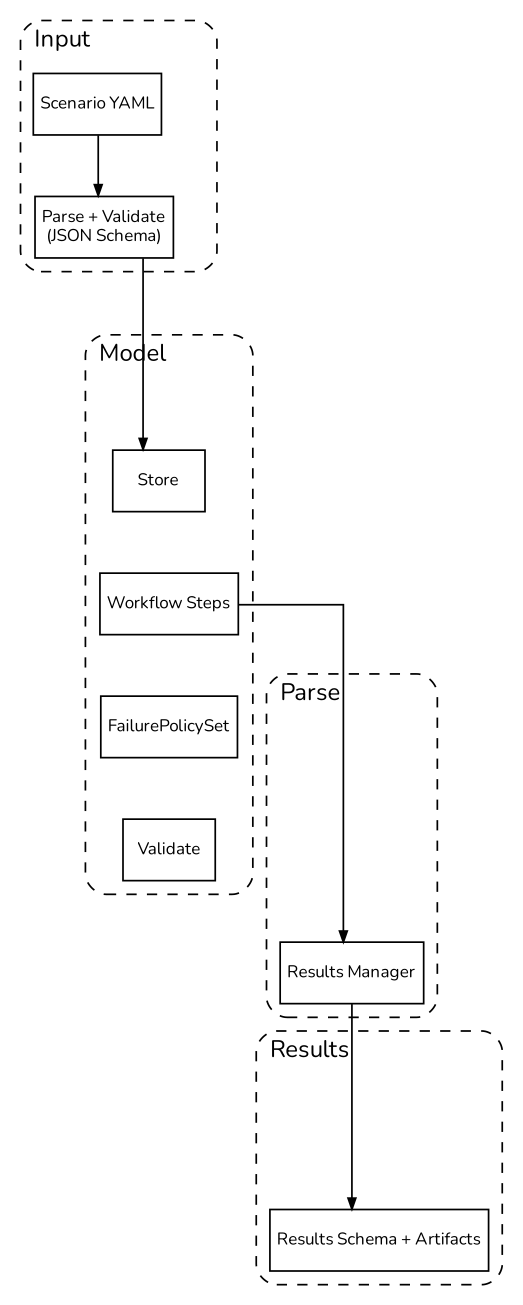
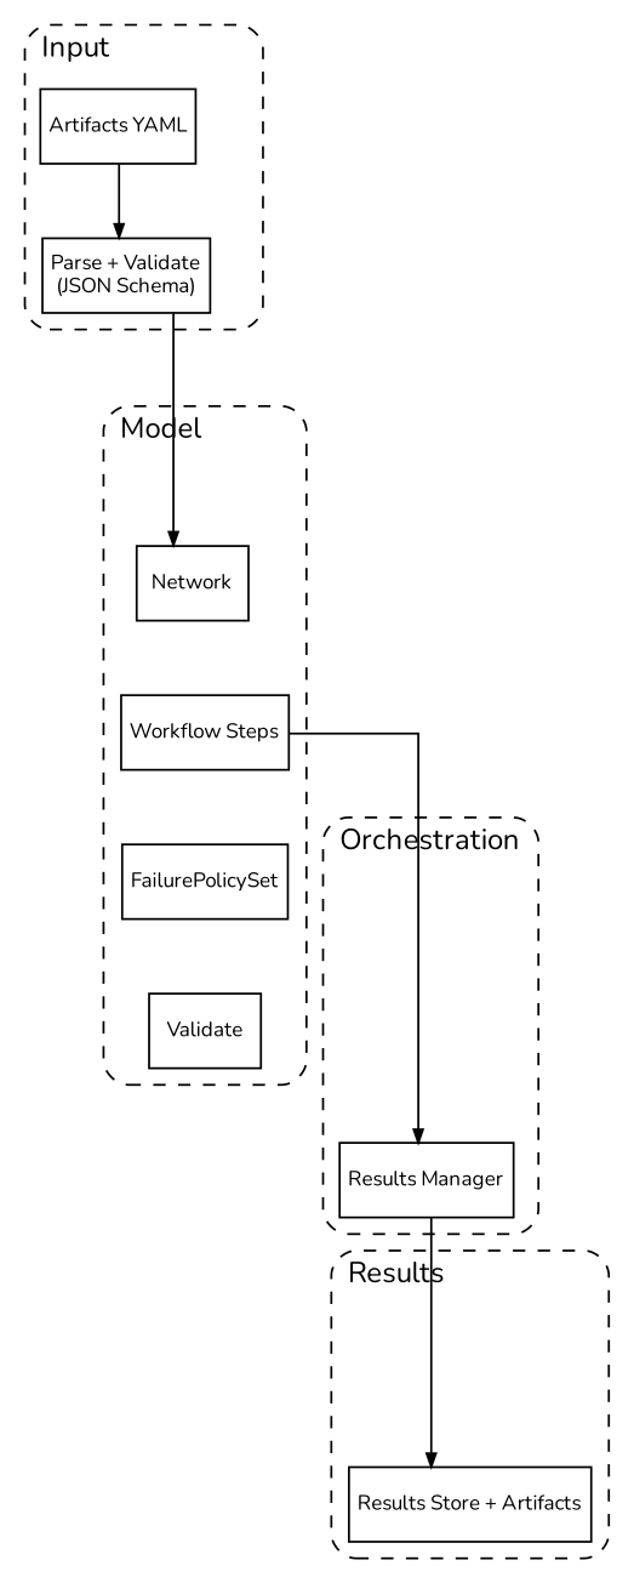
  digraph {
    compound=true
    fontname=Nunito
    labelloc=t
    newrank=true
    nodesep=0.35
    rankdir=TB
    ranksep=0.5
    splines=ortho
    node [fontname=Nunito fontsize=10 margin="0.06,0.04" shape=box]
    edge [arrowsize=0.65 fontname=Nunito fontsize=9 minlen=3 style=invis]
    ma [height=0 shape=point style=invis width=0]
    ra [height=0 shape=point style=invis width=0]
    ia [height=0 shape=point style=invis width=0]
-   n4 [label="Scenario YAML"]
+   n4 [label="Artifacts YAML"]
    n5 [label="Parse + Validate\n(JSON Schema)"]
-   n6 [label=Store]
+   n6 [label=Network]
    n7 [label="Workflow Steps"]
    n8 [label=FailurePolicySet]
    n9 [label=Validate]
    n10 [label="Results Manager"]
    oa [height=0 shape=point style=invis width=0]
-   n12 [label="Results Schema + Artifacts"]
+   n12 [label="Results Store + Artifacts"]
    subgraph sub_1 {
      rank=same
      ma
    }
    subgraph sub_2 {
      rank=max
      ra
    }
    subgraph cluster_3 {
      label=Input
      labeljust=l
      style="rounded,dashed"
      n4
      n5
      subgraph sub_4 {
        label=Input
        labeljust=l
        rank=min
        style="rounded,dashed"
        ia
      }
    }
    subgraph cluster_5 {
      label=Model
      labeljust=l
      style="rounded,dashed"
      ma
      n6
      n7
      n8
      n9
    }
    subgraph cluster_6 {
-     label=Parse
+     label=Orchestration
      labeljust=l
      style="rounded,dashed"
      n10
      oa
    }
    subgraph cluster_7 {
      label=Results
      labeljust=l
      style="rounded,dashed"
      ra
      n12
    }
    ma -> oa [weight=100]
    ia -> ma [weight=100]
    n4 -> n5 [minlen="" style=""]
    n5 -> n6 [style=""]
    n6 -> n7 [minlen=""]
    n7 -> n8 [minlen=""]
    n7 -> n10 [style=""]
    n8 -> n9 [minlen=""]
    n10 -> n12 [style=""]
    oa -> ra [weight=100]
  }
